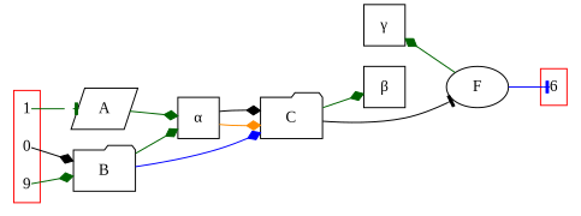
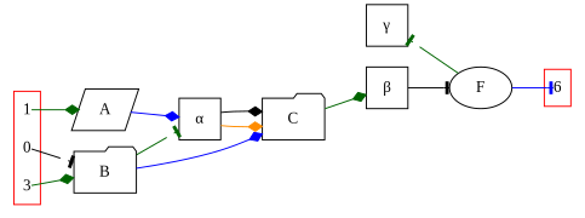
  digraph {
    fontname="Liberation Serif"
    rankdir=LR
    node [fontname="Liberation Serif" shape=plain]
    edge [arrowhead=diamond color=darkgreen fontname="Liberation Serif"]
    n1 [label=<&#946;> shape=square]
    n2 [label=<&#947;> shape=square]
    1
    n4 [label=0]
-   3 [label=9]
+   3
    6
    n7 [label=F shape=ellipse]
    n8 [label=A shape=parallelogram]
    n9 [label=B shape=folder]
    n10 [label=<&#945;> shape=square]
    n11 [label=C shape=folder]
    subgraph sub_1 {
      rank=same
      n1
      n2
    }
    subgraph cluster_2 {
      color=red
      1
      n4
      3
    }
    subgraph cluster_3 {
      color=red
      6
    }
-   n11 -> n7 [arrowhead=tee color=black]
-   1 -> n8 [arrowhead=tee]
-   n4 -> n9 [color=black]
+   n1 -> n7 [arrowhead=tee color=black]
+   1 -> n8
+   n4 -> n9 [arrowhead=tee color=black]
    3 -> n9
-   n7 -> n2
+   n7 -> n2 [arrowhead=tee]
    n7 -> 6 [arrowhead=tee color=blue]
-   n8 -> n10
-   n9 -> n10
+   n8 -> n10 [color=blue]
+   n9 -> n10 [arrowhead=tee]
    n9 -> n11 [color=blue]
    n10 -> n11 [color=darkorange]
    n10 -> n11 [color=black]
    n11 -> n1
  }
